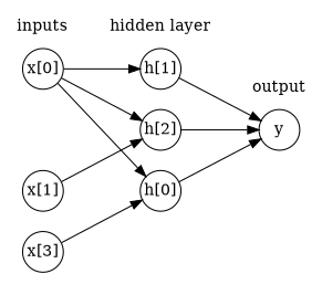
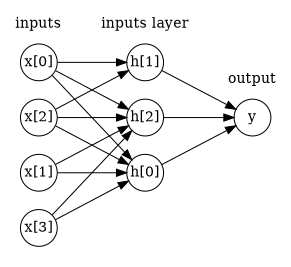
  digraph {
    rankdir=LR
    splines=line
    node [fixedsize=True shape=circle]
    "x[0]"
    "x[1]"
+   "x[2]"
    "x[3]"
    n5 [label="h[0]"]
    n6 [label="h[1]"]
    n7 [label="h[2]"]
    y
    subgraph cluster_1 {
      color=white
      label=inputs
      "x[0]"
      "x[1]"
+     "x[2]"
      "x[3]"
    }
    subgraph cluster_2 {
      color=white
-     label="hidden layer"
+     label="inputs layer"
      n5
      n6
      n7
    }
    subgraph cluster_3 {
      color=white
      label=output
      y
    }
    "x[0]" -> n5
    "x[0]" -> n6
    "x[0]" -> n7
+   "x[1]" -> n5
    "x[1]" -> n7
+   "x[2]" -> n5
+   "x[2]" -> n6
+   "x[2]" -> n7
    "x[3]" -> n5
+   "x[3]" -> n7
    n5 -> y
    n6 -> y
    n7 -> y
  }
